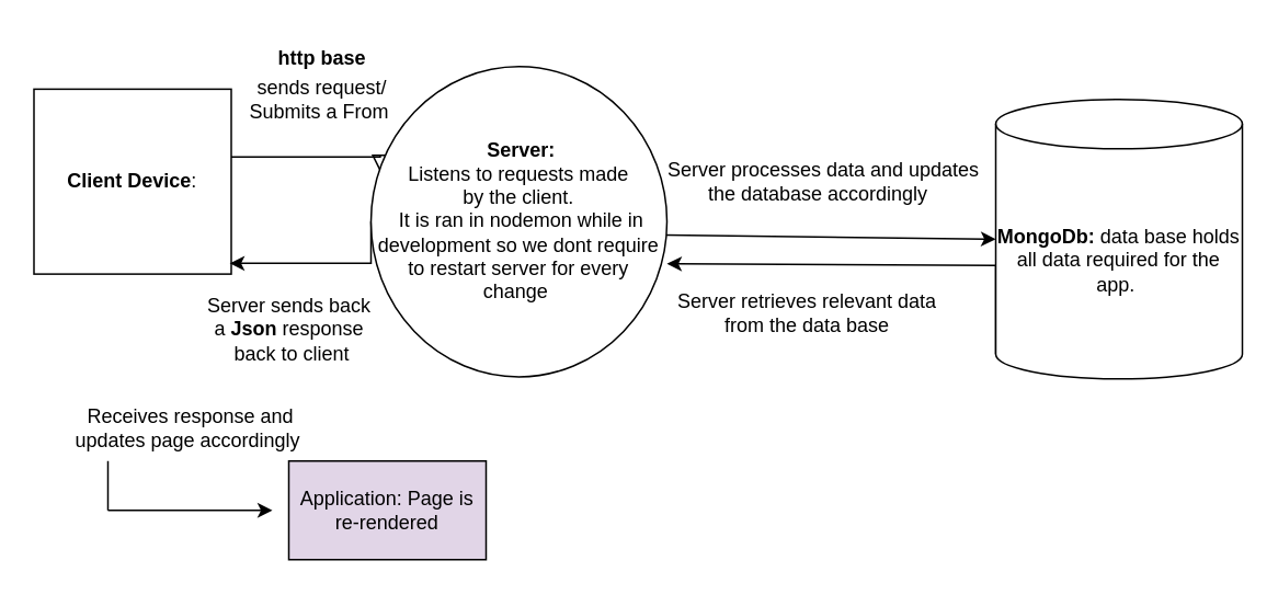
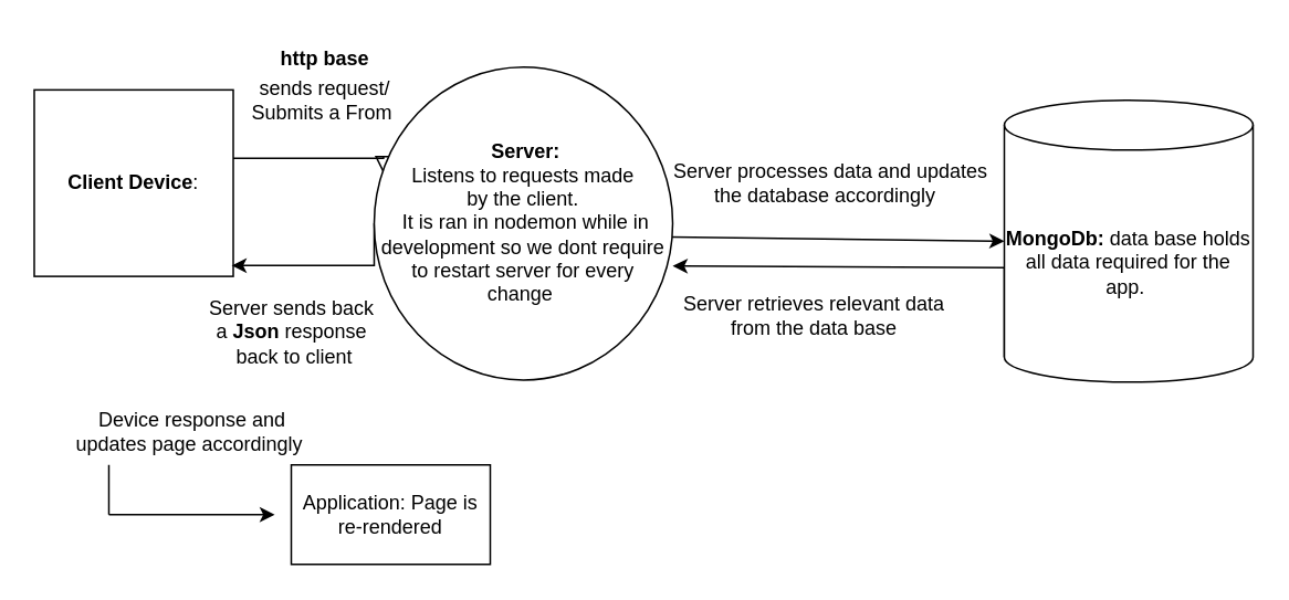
  <mxCell id="0" />
  <mxCell id="1" parent="0" />
  <mxCell id="2" value="" style="rounded=0;html=1;jettySize=auto;orthogonalLoop=1;fontSize=11;endArrow=block;endFill=0;endSize=8;strokeWidth=1;shadow=0;labelBackgroundColor=none;edgeStyle=orthogonalEdgeStyle;entryX=0.031;entryY=0.34;entryDx=0;entryDy=0;entryPerimeter=0;" parent="1" source="3" target="8" edge="1"><mxGeometry relative="1" as="geometry"><mxPoint x="235" y="143" as="targetPoint" /><Array as="points"><mxPoint x="231" y="95" /></Array></mxGeometry></mxCell>
  <mxCell id="3" value="&lt;b&gt;Client Device&lt;/b&gt;:&lt;br&gt;" style="whiteSpace=wrap;html=1;fontSize=12;glass=0;strokeWidth=1;shadow=0;rounded=0;" parent="1" vertex="1"><mxGeometry x="20" y="53.75" width="120" height="112.5" as="geometry" /></mxCell>
  <mxCell id="4" value="" style="endArrow=classic;html=1;rounded=0;entryX=0;entryY=0.5;entryDx=0;entryDy=0;entryPerimeter=0;" parent="1" target="6" edge="1"><mxGeometry width="50" height="50" relative="1" as="geometry"><mxPoint x="365" y="142" as="sourcePoint" /><mxPoint x="575" y="140" as="targetPoint" /></mxGeometry></mxCell>
  <mxCell id="5" style="edgeStyle=orthogonalEdgeStyle;rounded=0;orthogonalLoop=1;jettySize=auto;html=1;exitX=0;exitY=0.912;exitDx=0;exitDy=0;exitPerimeter=0;" parent="1" source="6" edge="1"><mxGeometry relative="1" as="geometry"><mxPoint x="405" y="160" as="targetPoint" /><Array as="points"><mxPoint x="605" y="161" /></Array></mxGeometry></mxCell>
  <mxCell id="6" value="&lt;b&gt;MongoDb:&lt;/b&gt; data base holds all data required for the app.&amp;nbsp;" style="shape=cylinder3;whiteSpace=wrap;html=1;boundedLbl=1;backgroundOutline=1;size=15;" parent="1" vertex="1"><mxGeometry x="605" y="60" width="150" height="170" as="geometry" /></mxCell>
  <mxCell id="7" style="edgeStyle=orthogonalEdgeStyle;rounded=0;orthogonalLoop=1;jettySize=auto;html=1;exitX=0;exitY=0.5;exitDx=0;exitDy=0;entryX=0.992;entryY=0.942;entryDx=0;entryDy=0;entryPerimeter=0;" parent="1" source="8" target="3" edge="1"><mxGeometry relative="1" as="geometry"><Array as="points"><mxPoint x="225" y="160" /></Array></mxGeometry></mxCell>
  <mxCell id="8" value="&lt;b&gt;&amp;nbsp;Server:&lt;br&gt;&lt;/b&gt;Listens to requests made &lt;br&gt;by the client.&lt;br&gt;&amp;nbsp;It is ran in nodemon while in development so we dont require to restart server for every change&amp;nbsp;" style="ellipse;whiteSpace=wrap;html=1;" parent="1" vertex="1"><mxGeometry x="225" y="40" width="180" height="188.75" as="geometry" /></mxCell>
  <mxCell id="9" value="Server retrieves relevant data &lt;br&gt;from the data base" style="text;html=1;align=center;verticalAlign=middle;resizable=0;points=[];autosize=1;strokeColor=none;fillColor=none;" parent="1" vertex="1"><mxGeometry x="400" y="170" width="180" height="40" as="geometry" /></mxCell>
  <mxCell id="10" value="Server processes data and updates &lt;br&gt;the database accordingly&amp;nbsp;&amp;nbsp;" style="text;html=1;align=center;verticalAlign=middle;resizable=0;points=[];autosize=1;strokeColor=none;fillColor=none;" parent="1" vertex="1"><mxGeometry x="395" y="90" width="210" height="40" as="geometry" /></mxCell>
  <mxCell id="11" value="Server sends back &lt;br&gt;a &lt;b&gt;Json&lt;/b&gt; response&lt;br&gt;&amp;nbsp;back to client" style="text;html=1;align=center;verticalAlign=middle;resizable=0;points=[];autosize=1;strokeColor=none;fillColor=none;" parent="1" vertex="1"><mxGeometry x="115" y="170" width="120" height="60" as="geometry" /></mxCell>
  <mxCell id="12" value="sends request/&lt;br&gt;Submits a From&amp;nbsp;" style="text;html=1;align=center;verticalAlign=middle;resizable=0;points=[];autosize=1;strokeColor=none;fillColor=none;" parent="1" vertex="1"><mxGeometry x="140" y="40" width="110" height="40" as="geometry" /></mxCell>
- <mxCell id="13" value="Receives response and &lt;br&gt;updates page accordingly&amp;nbsp;" style="text;html=1;align=center;verticalAlign=middle;resizable=0;points=[];autosize=1;strokeColor=none;fillColor=none;" parent="1" vertex="1"><mxGeometry x="35" y="240" width="160" height="40" as="geometry" /></mxCell>
+ <mxCell id="13" value="Device response and &lt;br&gt;updates page accordingly&amp;nbsp;" style="text;html=1;align=center;verticalAlign=middle;resizable=0;points=[];autosize=1;strokeColor=none;fillColor=none;" parent="1" vertex="1"><mxGeometry x="35" y="240" width="160" height="40" as="geometry" /></mxCell>
  <mxCell id="14" value="" style="endArrow=classic;html=1;rounded=0;" parent="1" edge="1"><mxGeometry width="50" height="50" relative="1" as="geometry"><mxPoint x="65" y="310" as="sourcePoint" /><mxPoint x="165" y="310" as="targetPoint" /></mxGeometry></mxCell>
  <mxCell id="15" value="" style="endArrow=none;html=1;rounded=0;" parent="1" edge="1"><mxGeometry width="50" height="50" relative="1" as="geometry"><mxPoint x="65" y="310" as="sourcePoint" /><mxPoint x="65" y="280" as="targetPoint" /></mxGeometry></mxCell>
- <mxCell id="16" value="Application: Page is re-rendered" style="rounded=0;whiteSpace=wrap;html=1;fillColor=#e1d5e7;" parent="1" vertex="1"><mxGeometry x="175" y="280" width="120" height="60" as="geometry" /></mxCell>
+ <mxCell id="16" value="Application: Page is re-rendered" style="rounded=0;whiteSpace=wrap;html=1;" parent="1" vertex="1"><mxGeometry x="175" y="280" width="120" height="60" as="geometry" /></mxCell>
  <mxCell id="17" value="&lt;b&gt;http base&lt;/b&gt;" style="text;html=1;align=center;verticalAlign=middle;resizable=0;points=[];autosize=1;strokeColor=none;fillColor=none;" parent="1" vertex="1"><mxGeometry x="150" y="20" width="90" height="30" as="geometry" /></mxCell>
